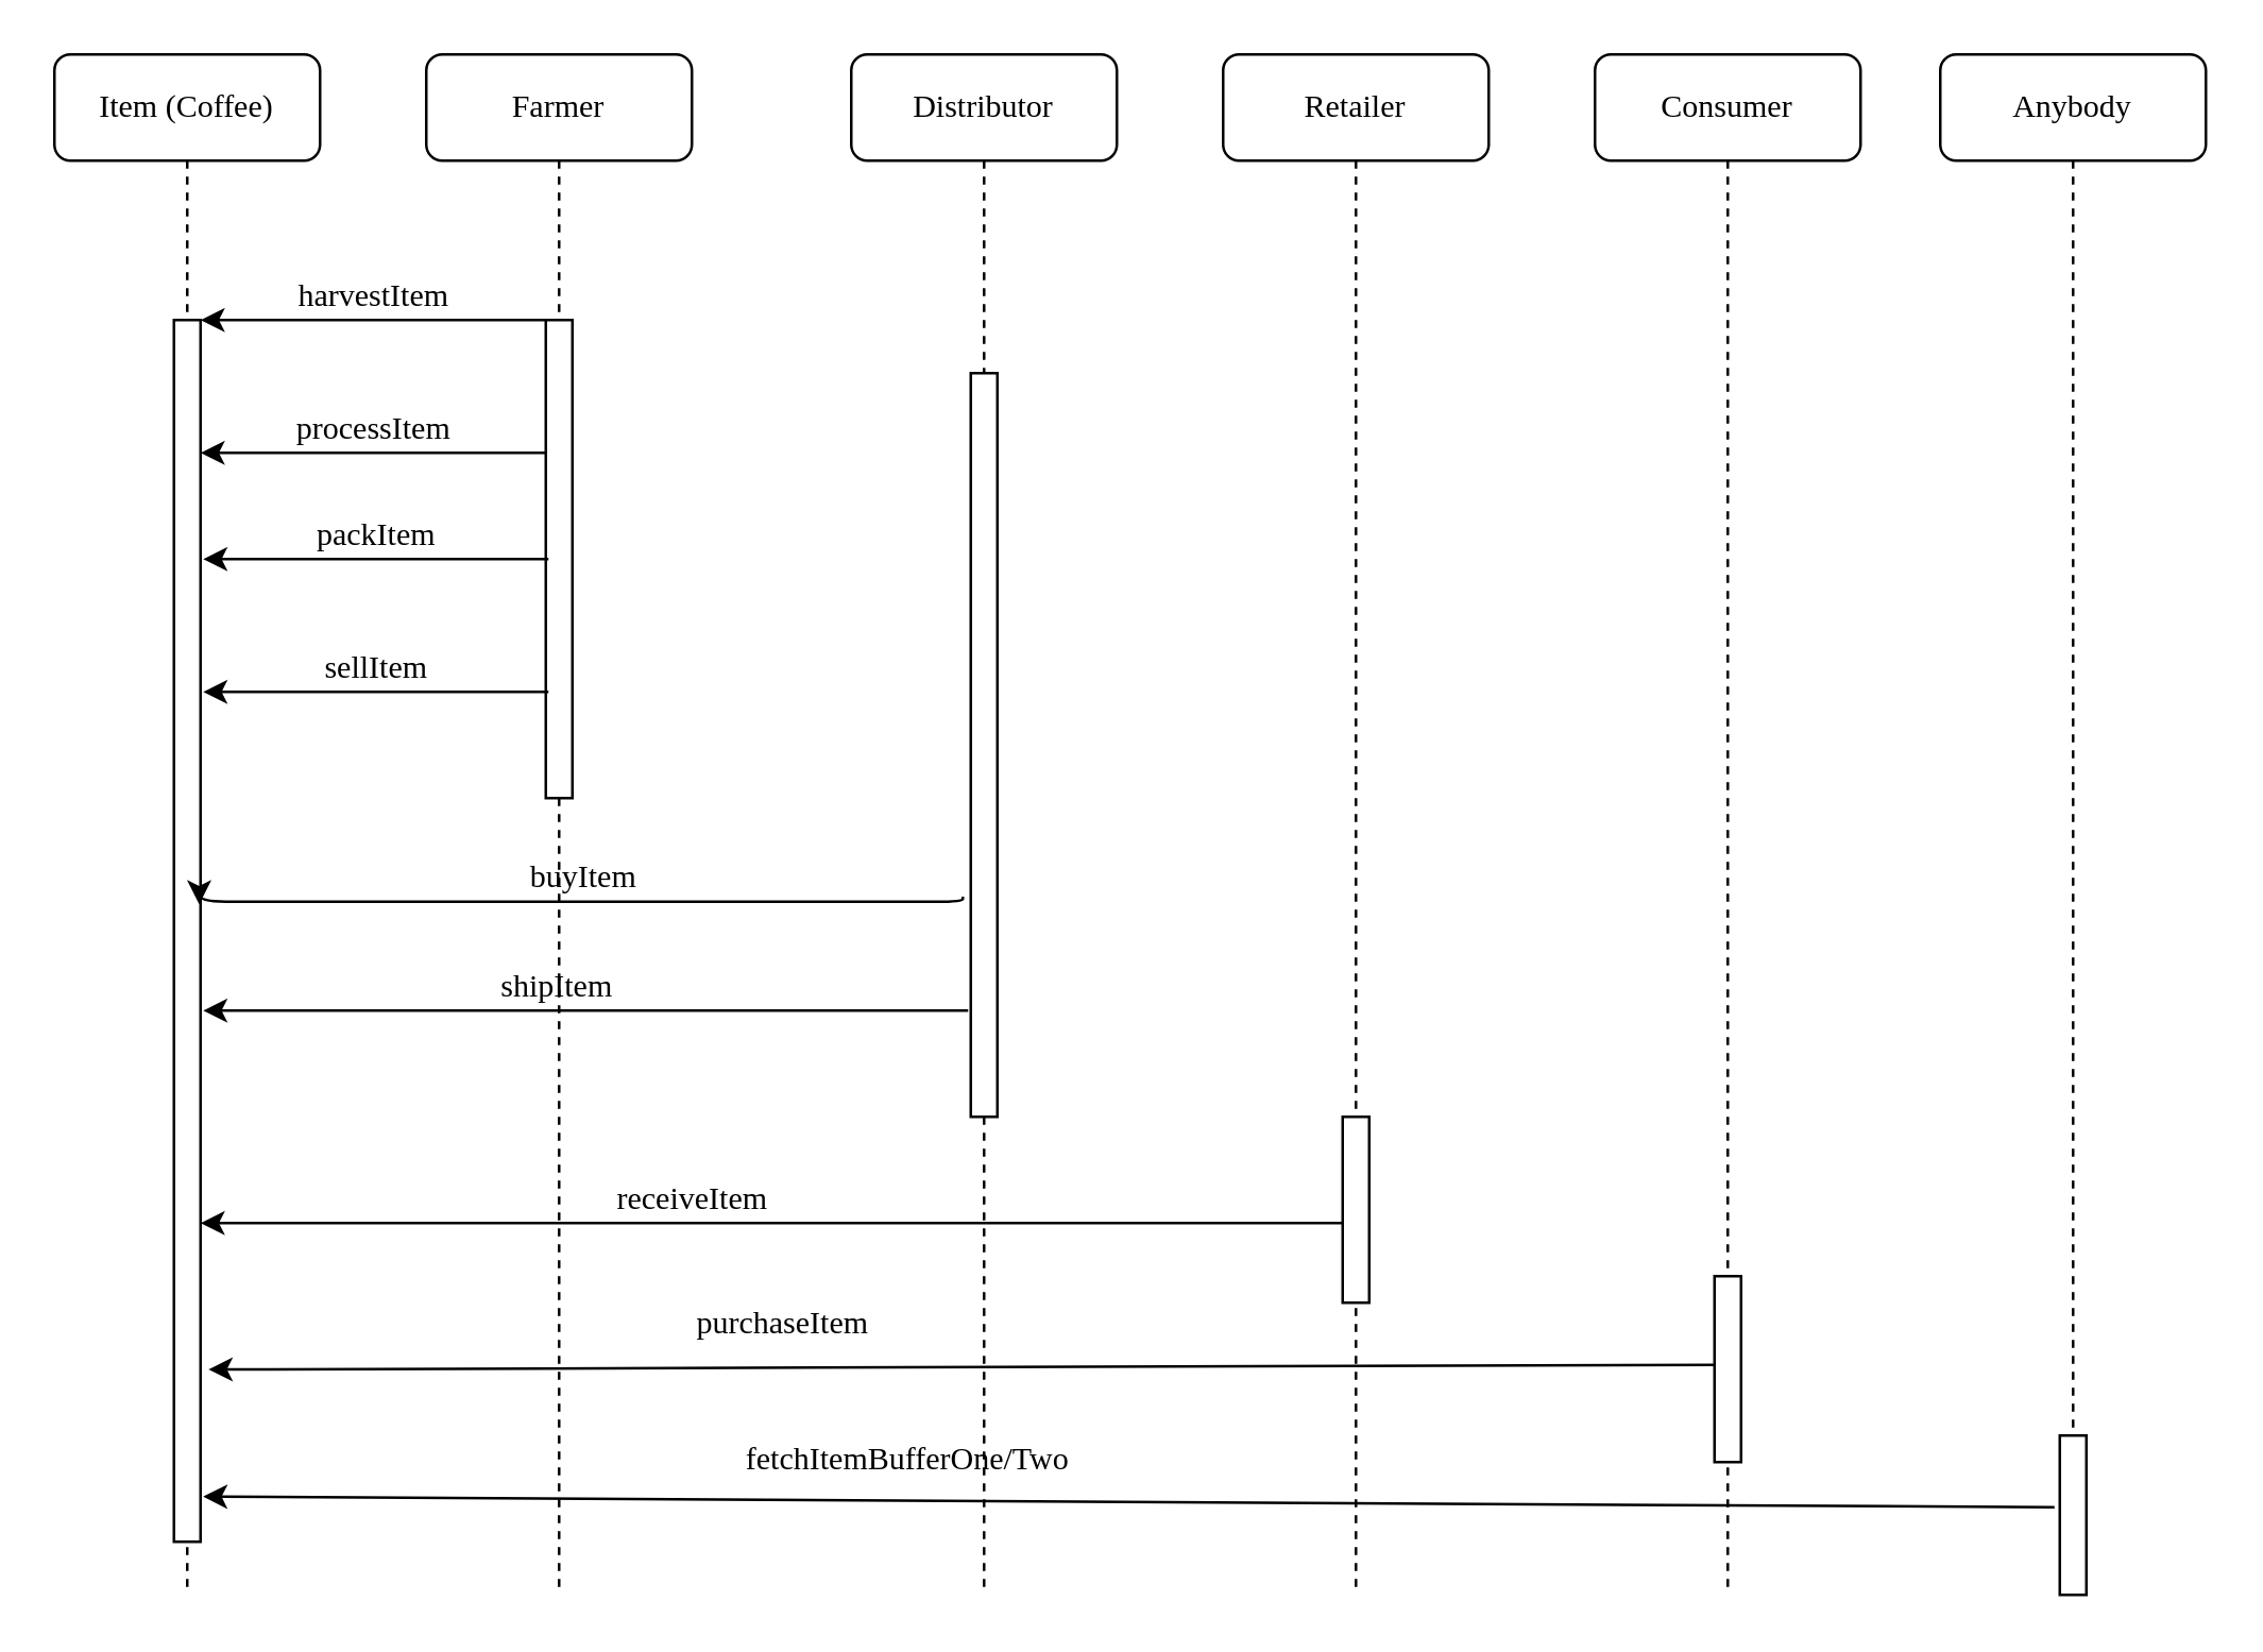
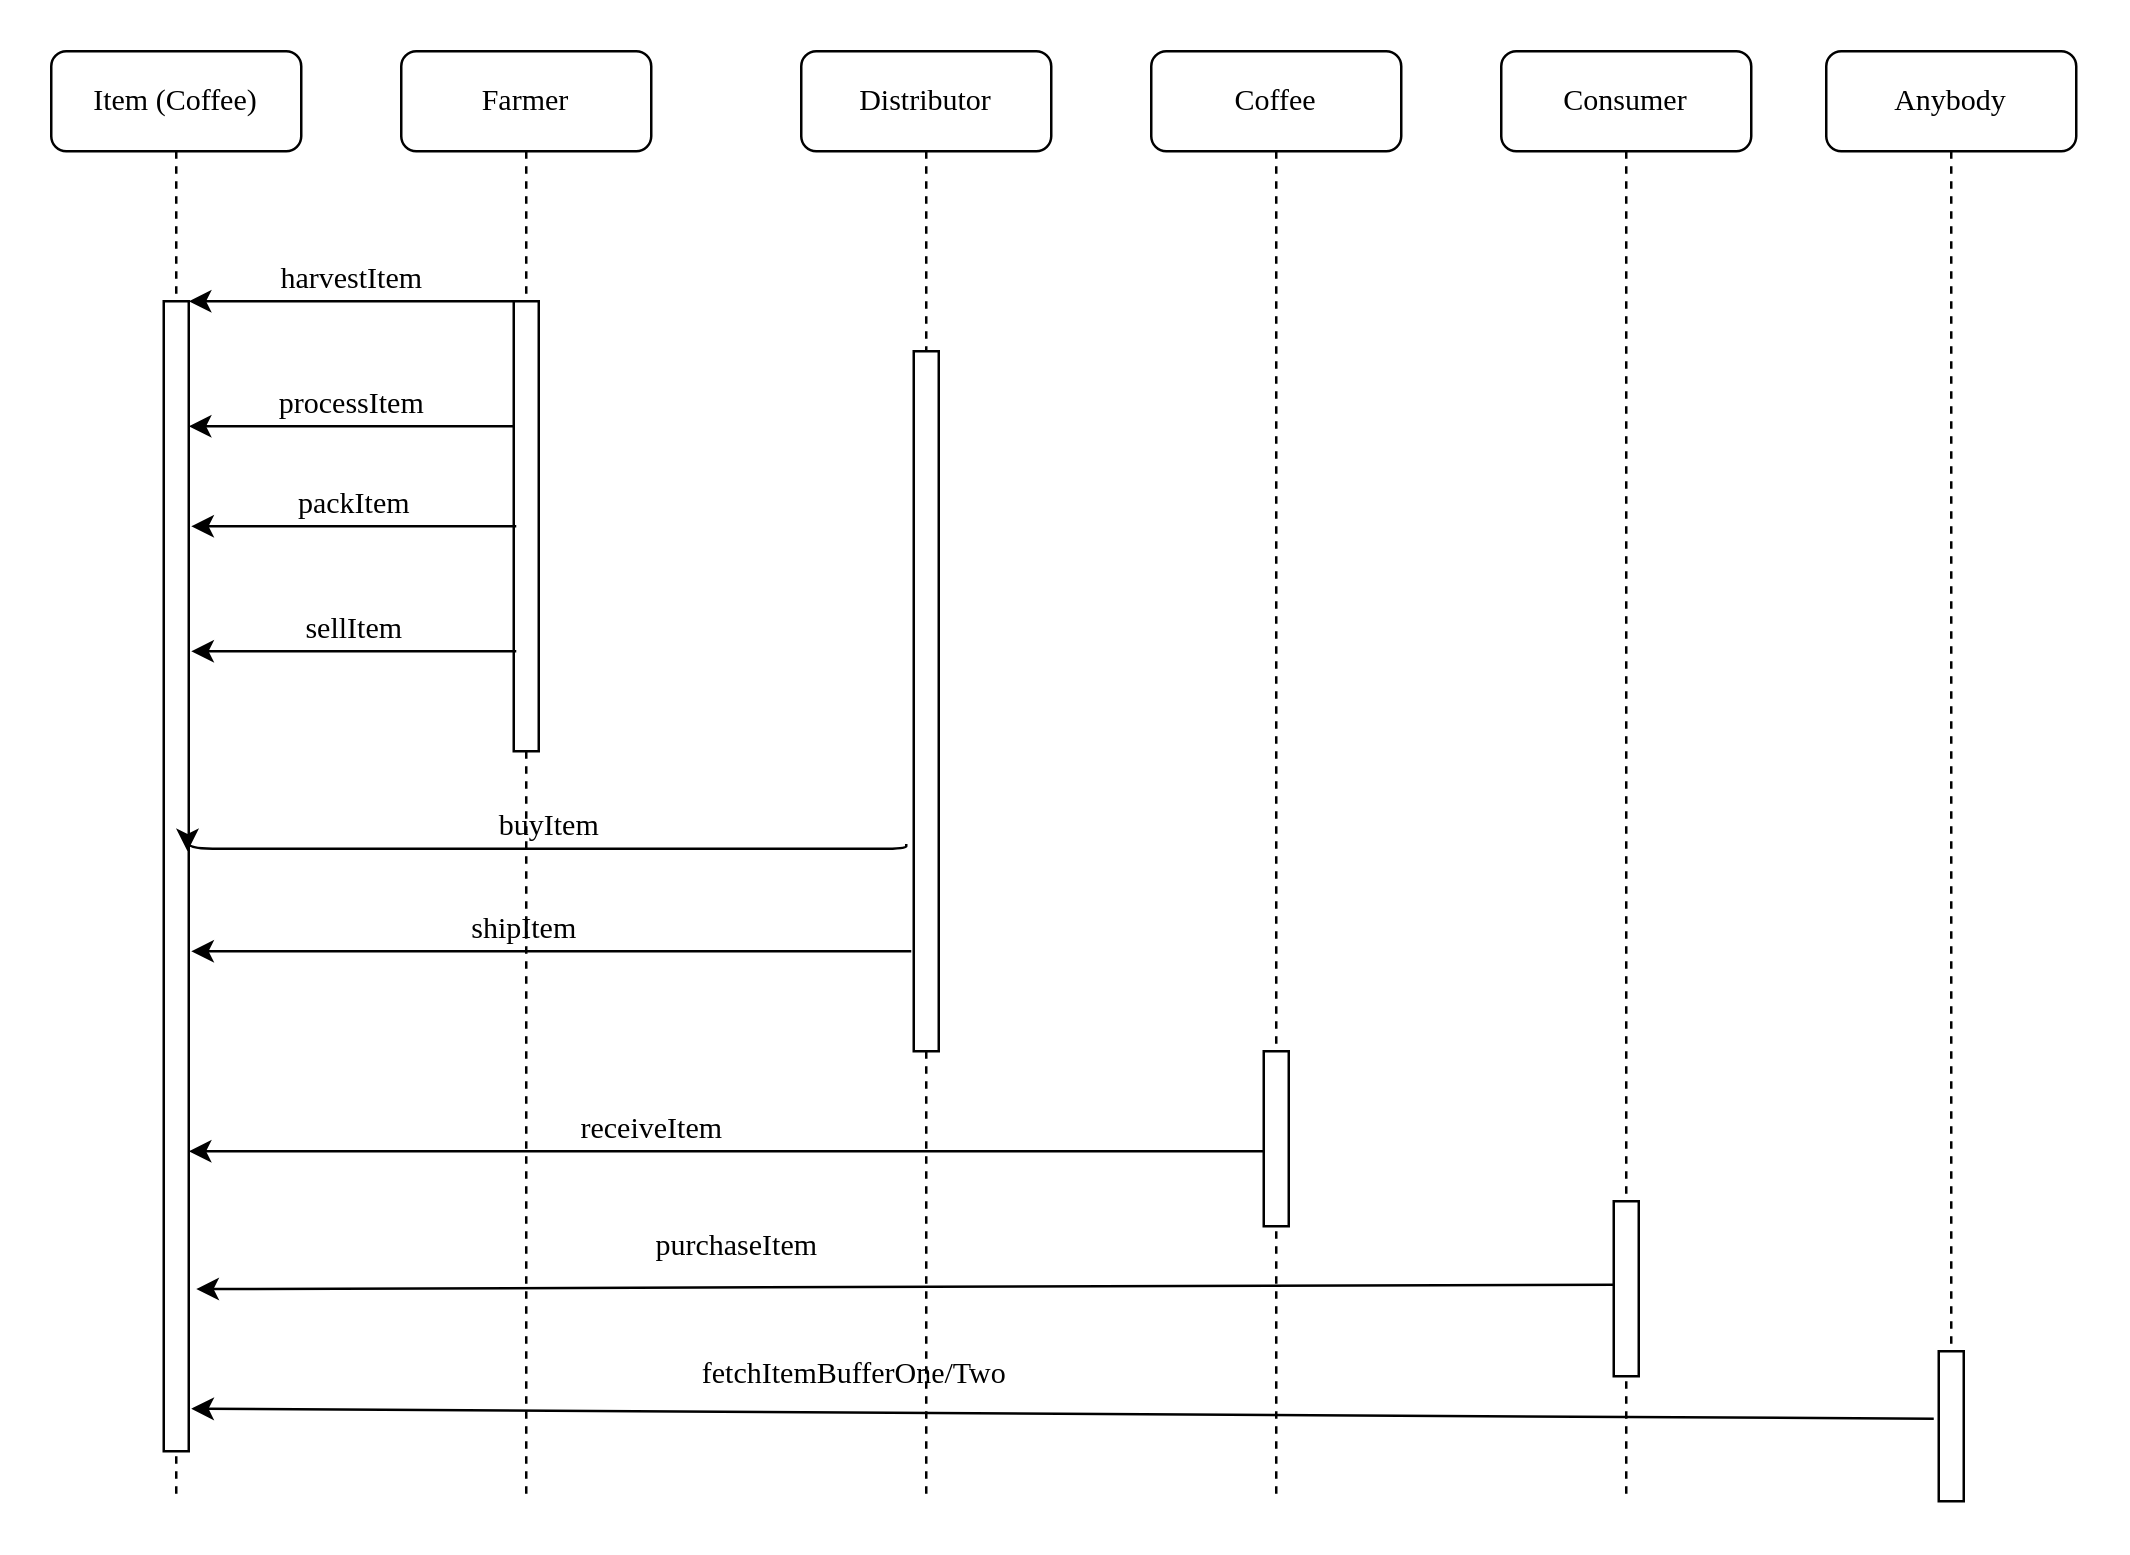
  <mxCell id="0" />
  <mxCell id="1" parent="0" />
  <mxCell id="2" value="Farmer" style="shape=umlLifeline;perimeter=lifelinePerimeter;whiteSpace=wrap;html=1;container=1;collapsible=0;recursiveResize=0;outlineConnect=0;rounded=1;shadow=0;comic=0;labelBackgroundColor=none;strokeWidth=1;fontFamily=Verdana;fontSize=12;align=center;" parent="1" vertex="1"><mxGeometry x="160" y="20" width="100" height="580" as="geometry" /></mxCell>
  <mxCell id="3" value="" style="html=1;points=[];perimeter=orthogonalPerimeter;rounded=0;shadow=0;comic=0;labelBackgroundColor=none;strokeWidth=1;fontFamily=Verdana;fontSize=12;align=center;" parent="2" vertex="1"><mxGeometry x="45" y="100" width="10" height="180" as="geometry" /></mxCell>
  <mxCell id="4" value="Distributor" style="shape=umlLifeline;perimeter=lifelinePerimeter;whiteSpace=wrap;html=1;container=1;collapsible=0;recursiveResize=0;outlineConnect=0;rounded=1;shadow=0;comic=0;labelBackgroundColor=none;strokeWidth=1;fontFamily=Verdana;fontSize=12;align=center;" parent="1" vertex="1"><mxGeometry x="320" y="20" width="100" height="580" as="geometry" /></mxCell>
  <mxCell id="5" value="" style="html=1;points=[];perimeter=orthogonalPerimeter;rounded=0;shadow=0;comic=0;labelBackgroundColor=none;strokeWidth=1;fontFamily=Verdana;fontSize=12;align=center;" parent="4" vertex="1"><mxGeometry x="45" y="120" width="10" height="280" as="geometry" /></mxCell>
- <mxCell id="6" value="Retailer" style="shape=umlLifeline;perimeter=lifelinePerimeter;whiteSpace=wrap;html=1;container=1;collapsible=0;recursiveResize=0;outlineConnect=0;rounded=1;shadow=0;comic=0;labelBackgroundColor=none;strokeWidth=1;fontFamily=Verdana;fontSize=12;align=center;" parent="1" vertex="1"><mxGeometry x="460" y="20" width="100" height="580" as="geometry" /></mxCell>
+ <mxCell id="6" value="Coffee" style="shape=umlLifeline;perimeter=lifelinePerimeter;whiteSpace=wrap;html=1;container=1;collapsible=0;recursiveResize=0;outlineConnect=0;rounded=1;shadow=0;comic=0;labelBackgroundColor=none;strokeWidth=1;fontFamily=Verdana;fontSize=12;align=center;" parent="1" vertex="1"><mxGeometry x="460" y="20" width="100" height="580" as="geometry" /></mxCell>
  <mxCell id="7" value="Item (Coffee)" style="shape=umlLifeline;perimeter=lifelinePerimeter;whiteSpace=wrap;html=1;container=1;collapsible=0;recursiveResize=0;outlineConnect=0;rounded=1;shadow=0;comic=0;labelBackgroundColor=none;strokeWidth=1;fontFamily=Verdana;fontSize=12;align=center;" parent="1" vertex="1"><mxGeometry x="20" y="20" width="100" height="580" as="geometry" /></mxCell>
  <mxCell id="8" value="" style="html=1;points=[];perimeter=orthogonalPerimeter;rounded=0;shadow=0;comic=0;labelBackgroundColor=none;strokeWidth=1;fontFamily=Verdana;fontSize=12;align=center;" parent="7" vertex="1"><mxGeometry x="45" y="100" width="10" height="460" as="geometry" /></mxCell>
  <mxCell id="9" value="harvestItem" style="html=1;verticalAlign=bottom;endArrow=none;entryX=0;entryY=0;labelBackgroundColor=none;fontFamily=Verdana;fontSize=12;edgeStyle=elbowEdgeStyle;elbow=vertical;endFill=0;startArrow=classic;startFill=1;" parent="1" source="8" target="3" edge="1"><mxGeometry relative="1" as="geometry"><mxPoint x="140" y="130" as="sourcePoint" /></mxGeometry></mxCell>
  <mxCell id="10" value="processItem" style="html=1;verticalAlign=bottom;endArrow=none;entryX=0;entryY=0;labelBackgroundColor=none;fontFamily=Verdana;fontSize=12;edgeStyle=elbowEdgeStyle;elbow=vertical;endFill=0;startArrow=classic;startFill=1;" edge="1" parent="1"><mxGeometry relative="1" as="geometry"><mxPoint x="75" y="170" as="sourcePoint" /><mxPoint x="205" y="170" as="targetPoint" /></mxGeometry></mxCell>
  <mxCell id="11" value="packItem" style="html=1;verticalAlign=bottom;endArrow=none;entryX=0;entryY=0;labelBackgroundColor=none;fontFamily=Verdana;fontSize=12;edgeStyle=elbowEdgeStyle;elbow=vertical;endFill=0;startArrow=classic;startFill=1;" edge="1" parent="1"><mxGeometry relative="1" as="geometry"><mxPoint x="76" y="210" as="sourcePoint" /><mxPoint x="206" y="210" as="targetPoint" /></mxGeometry></mxCell>
  <mxCell id="12" value="sellItem" style="html=1;verticalAlign=bottom;endArrow=none;entryX=0;entryY=0;labelBackgroundColor=none;fontFamily=Verdana;fontSize=12;edgeStyle=elbowEdgeStyle;elbow=vertical;endFill=0;startArrow=classic;startFill=1;" edge="1" parent="1"><mxGeometry relative="1" as="geometry"><mxPoint x="76" y="260" as="sourcePoint" /><mxPoint x="206" y="260" as="targetPoint" /></mxGeometry></mxCell>
  <mxCell id="13" value="buyItem" style="html=1;verticalAlign=bottom;endArrow=none;entryX=-0.3;entryY=0.704;labelBackgroundColor=none;fontFamily=Verdana;fontSize=12;edgeStyle=elbowEdgeStyle;elbow=vertical;endFill=0;startArrow=classic;startFill=1;entryDx=0;entryDy=0;entryPerimeter=0;" edge="1" parent="1" target="5"><mxGeometry relative="1" as="geometry"><mxPoint x="74.5" y="340" as="sourcePoint" /><mxPoint x="365" y="340" as="targetPoint" /></mxGeometry></mxCell>
  <mxCell id="14" value="shipItem" style="html=1;verticalAlign=bottom;endArrow=none;entryX=-0.1;entryY=0.857;labelBackgroundColor=none;fontFamily=Verdana;fontSize=12;elbow=horizontal;endFill=0;startArrow=classic;startFill=1;entryDx=0;entryDy=0;entryPerimeter=0;" edge="1" parent="1" target="5"><mxGeometry x="-0.077" relative="1" as="geometry"><mxPoint x="76" y="380" as="sourcePoint" /><mxPoint x="366.5" y="380" as="targetPoint" /><mxPoint as="offset" /></mxGeometry></mxCell>
  <mxCell id="15" value="" style="html=1;points=[];perimeter=orthogonalPerimeter;rounded=0;shadow=0;comic=0;labelBackgroundColor=none;strokeWidth=1;fontFamily=Verdana;fontSize=12;align=center;" vertex="1" parent="1"><mxGeometry x="505" y="420" width="10" height="70" as="geometry" /></mxCell>
  <mxCell id="16" value="receiveItem" style="html=1;verticalAlign=bottom;endArrow=none;labelBackgroundColor=none;fontFamily=Verdana;fontSize=12;edgeStyle=elbowEdgeStyle;elbow=horizontal;endFill=0;startArrow=classic;startFill=1;" edge="1" parent="1"><mxGeometry x="-0.14" relative="1" as="geometry"><mxPoint x="75" y="460" as="sourcePoint" /><mxPoint x="505" y="460" as="targetPoint" /><Array as="points"><mxPoint x="209" y="450" /></Array><mxPoint as="offset" /></mxGeometry></mxCell>
  <mxCell id="17" value="purchaseItem" style="html=1;verticalAlign=bottom;endArrow=none;labelBackgroundColor=none;fontFamily=Verdana;fontSize=12;elbow=horizontal;endFill=0;startArrow=classic;startFill=1;entryX=0.1;entryY=0.477;entryDx=0;entryDy=0;entryPerimeter=0;exitX=1.3;exitY=0.859;exitDx=0;exitDy=0;exitPerimeter=0;" edge="1" parent="1" source="8" target="19"><mxGeometry x="-0.24" y="7" relative="1" as="geometry"><mxPoint x="75" y="540" as="sourcePoint" /><mxPoint x="505" y="540" as="targetPoint" /><mxPoint as="offset" /></mxGeometry></mxCell>
  <mxCell id="18" value="Consumer" style="shape=umlLifeline;perimeter=lifelinePerimeter;whiteSpace=wrap;html=1;container=1;collapsible=0;recursiveResize=0;outlineConnect=0;rounded=1;shadow=0;comic=0;labelBackgroundColor=none;strokeWidth=1;fontFamily=Verdana;fontSize=12;align=center;" vertex="1" parent="1"><mxGeometry x="600" y="20" width="100" height="580" as="geometry" /></mxCell>
  <mxCell id="19" value="" style="html=1;points=[];perimeter=orthogonalPerimeter;rounded=0;shadow=0;comic=0;labelBackgroundColor=none;strokeWidth=1;fontFamily=Verdana;fontSize=12;align=center;" vertex="1" parent="18"><mxGeometry x="45" y="460" width="10" height="70" as="geometry" /></mxCell>
  <mxCell id="20" value="fetchItemBufferOne/Two" style="html=1;verticalAlign=bottom;endArrow=none;labelBackgroundColor=none;fontFamily=Verdana;fontSize=12;elbow=horizontal;endFill=0;startArrow=classic;startFill=1;exitX=1.1;exitY=0.963;exitDx=0;exitDy=0;exitPerimeter=0;entryX=-0.2;entryY=0.45;entryDx=0;entryDy=0;entryPerimeter=0;" edge="1" parent="1" source="8" target="22"><mxGeometry x="-0.24" y="7" relative="1" as="geometry"><mxPoint x="73" y="568.96" as="sourcePoint" /><mxPoint x="644" y="569.06" as="targetPoint" /><mxPoint as="offset" /></mxGeometry></mxCell>
  <mxCell id="21" value="Anybody" style="shape=umlLifeline;perimeter=lifelinePerimeter;whiteSpace=wrap;html=1;container=1;collapsible=0;recursiveResize=0;outlineConnect=0;rounded=1;shadow=0;comic=0;labelBackgroundColor=none;strokeWidth=1;fontFamily=Verdana;fontSize=12;align=center;" vertex="1" parent="1"><mxGeometry x="730" y="20" width="100" height="580" as="geometry" /></mxCell>
  <mxCell id="22" value="" style="html=1;points=[];perimeter=orthogonalPerimeter;rounded=0;shadow=0;comic=0;labelBackgroundColor=none;strokeWidth=1;fontFamily=Verdana;fontSize=12;align=center;" vertex="1" parent="21"><mxGeometry x="45" y="520" width="10" height="60" as="geometry" /></mxCell>
